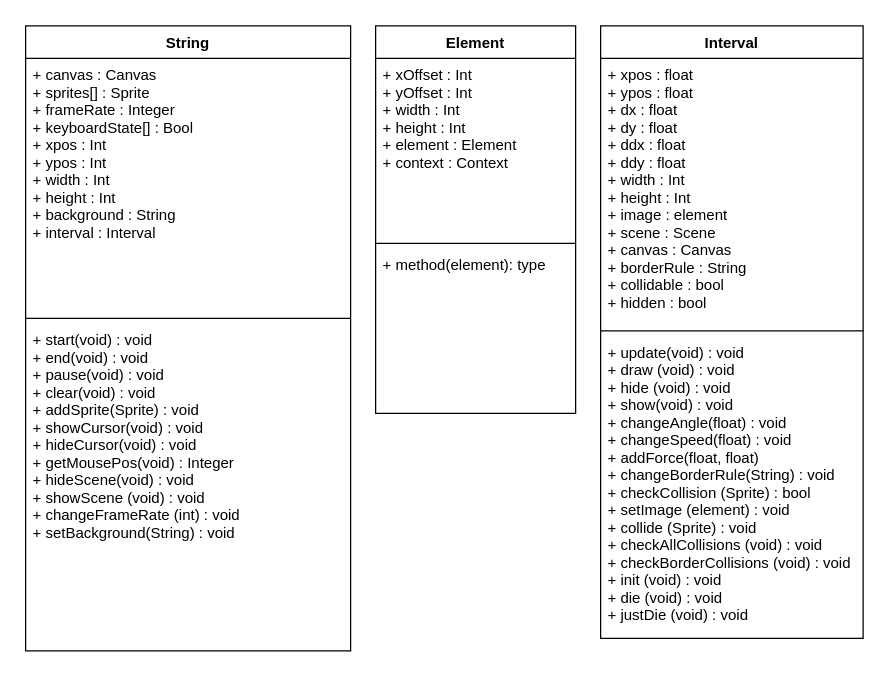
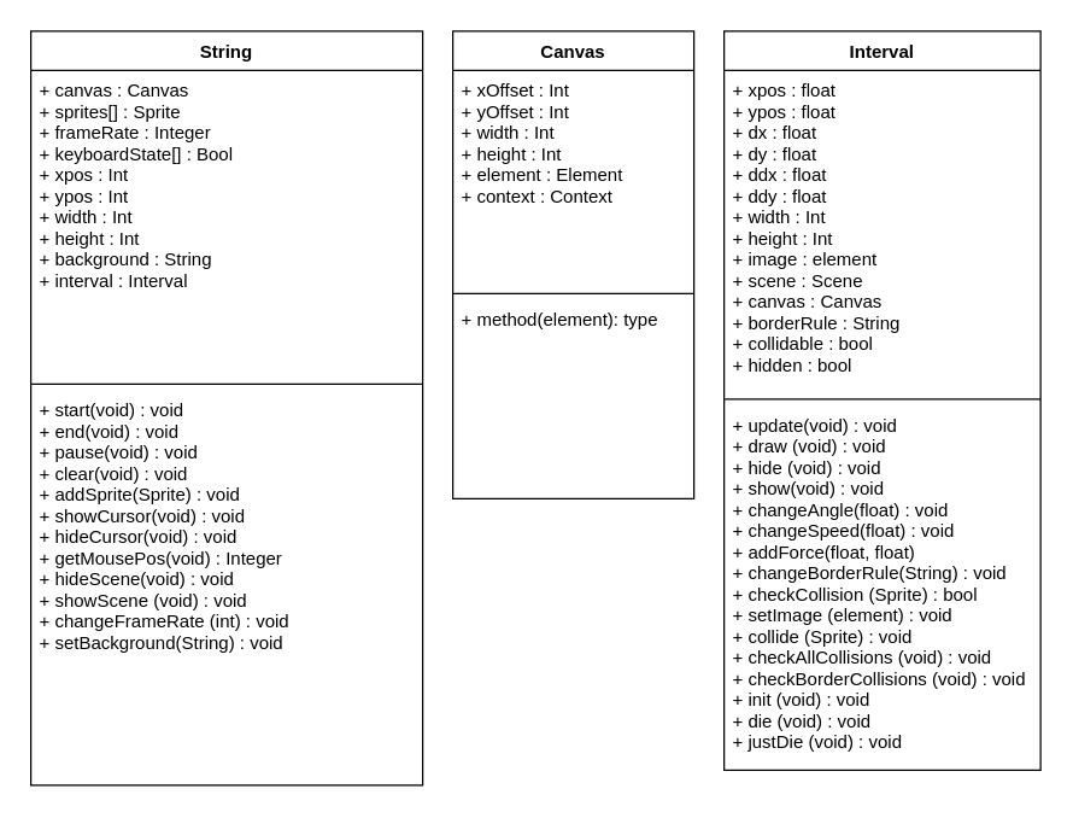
  <mxCell id="0" />
  <mxCell id="1" parent="0" />
  <mxCell id="2" value="String" style="swimlane;fontStyle=1;align=center;verticalAlign=top;childLayout=stackLayout;horizontal=1;startSize=26;horizontalStack=0;resizeParent=1;resizeParentMax=0;resizeLast=0;collapsible=1;marginBottom=0;" parent="1" vertex="1"><mxGeometry x="20" y="20" width="260" height="500" as="geometry"><mxRectangle x="20" y="30" width="70" height="26" as="alternateBounds" /></mxGeometry></mxCell>
  <mxCell id="3" value="+ canvas : Canvas&#10;+ sprites[] : Sprite&#10;+ frameRate : Integer&#10;+ keyboardState[] : Bool&#10;+ xpos : Int&#10;+ ypos : Int&#10;+ width : Int&#10;+ height : Int&#10;+ background : String&#10;+ interval : Interval&#10;" style="text;strokeColor=none;fillColor=none;align=left;verticalAlign=top;spacingLeft=4;spacingRight=4;overflow=hidden;rotatable=0;points=[[0,0.5],[1,0.5]];portConstraint=eastwest;" parent="2" vertex="1"><mxGeometry y="26" width="260" height="204" as="geometry" /></mxCell>
  <mxCell id="4" value="" style="line;strokeWidth=1;fillColor=none;align=left;verticalAlign=middle;spacingTop=-1;spacingLeft=3;spacingRight=3;rotatable=0;labelPosition=right;points=[];portConstraint=eastwest;" parent="2" vertex="1"><mxGeometry y="230" width="260" height="8" as="geometry" /></mxCell>
  <mxCell id="5" value="+ start(void) : void&#10;+ end(void) : void&#10;+ pause(void) : void&#10;+ clear(void) : void&#10;+ addSprite(Sprite) : void&#10;+ showCursor(void) : void&#10;+ hideCursor(void) : void&#10;+ getMousePos(void) : Integer&#10;+ hideScene(void) : void&#10;+ showScene (void) : void&#10;+ changeFrameRate (int) : void&#10;+ setBackground(String) : void&#10;" style="text;strokeColor=none;fillColor=none;align=left;verticalAlign=top;spacingLeft=4;spacingRight=4;overflow=hidden;rotatable=0;points=[[0,0.5],[1,0.5]];portConstraint=eastwest;" parent="2" vertex="1"><mxGeometry y="238" width="260" height="262" as="geometry" /></mxCell>
- <mxCell id="6" value="Element" style="swimlane;fontStyle=1;align=center;verticalAlign=top;childLayout=stackLayout;horizontal=1;startSize=26;horizontalStack=0;resizeParent=1;resizeParentMax=0;resizeLast=0;collapsible=1;marginBottom=0;" parent="1" vertex="1"><mxGeometry x="300" y="20" width="160" height="310" as="geometry"><mxRectangle x="300" y="30" width="70" height="26" as="alternateBounds" /></mxGeometry></mxCell>
+ <mxCell id="6" value="Canvas" style="swimlane;fontStyle=1;align=center;verticalAlign=top;childLayout=stackLayout;horizontal=1;startSize=26;horizontalStack=0;resizeParent=1;resizeParentMax=0;resizeLast=0;collapsible=1;marginBottom=0;" parent="1" vertex="1"><mxGeometry x="300" y="20" width="160" height="310" as="geometry"><mxRectangle x="300" y="30" width="70" height="26" as="alternateBounds" /></mxGeometry></mxCell>
  <mxCell id="7" value="+ xOffset : Int&#10;+ yOffset : Int&#10;+ width : Int&#10;+ height : Int&#10;+ element : Element&#10;+ context : Context&#10;&#10;" style="text;strokeColor=none;fillColor=none;align=left;verticalAlign=top;spacingLeft=4;spacingRight=4;overflow=hidden;rotatable=0;points=[[0,0.5],[1,0.5]];portConstraint=eastwest;" parent="6" vertex="1"><mxGeometry y="26" width="160" height="144" as="geometry" /></mxCell>
  <mxCell id="8" value="" style="line;strokeWidth=1;fillColor=none;align=left;verticalAlign=middle;spacingTop=-1;spacingLeft=3;spacingRight=3;rotatable=0;labelPosition=right;points=[];portConstraint=eastwest;" parent="6" vertex="1"><mxGeometry y="170" width="160" height="8" as="geometry" /></mxCell>
  <mxCell id="9" value="+ method(element): type" style="text;strokeColor=none;fillColor=none;align=left;verticalAlign=top;spacingLeft=4;spacingRight=4;overflow=hidden;rotatable=0;points=[[0,0.5],[1,0.5]];portConstraint=eastwest;" parent="6" vertex="1"><mxGeometry y="178" width="160" height="132" as="geometry" /></mxCell>
  <mxCell id="10" value="Interval" style="swimlane;fontStyle=1;align=center;verticalAlign=top;childLayout=stackLayout;horizontal=1;startSize=26;horizontalStack=0;resizeParent=1;resizeParentMax=0;resizeLast=0;collapsible=1;marginBottom=0;" parent="1" vertex="1"><mxGeometry x="480" y="20" width="210" height="490" as="geometry" /></mxCell>
  <mxCell id="11" value="+ xpos : float&#10;+ ypos : float&#10;+ dx : float&#10;+ dy : float&#10;+ ddx : float&#10;+ ddy : float&#10;+ width : Int&#10;+ height : Int&#10;+ image : element&#10;+ scene : Scene&#10;+ canvas : Canvas&#10;+ borderRule : String&#10;+ collidable : bool&#10;+ hidden : bool&#10;" style="text;strokeColor=none;fillColor=none;align=left;verticalAlign=top;spacingLeft=4;spacingRight=4;overflow=hidden;rotatable=0;points=[[0,0.5],[1,0.5]];portConstraint=eastwest;" parent="10" vertex="1"><mxGeometry y="26" width="210" height="214" as="geometry" /></mxCell>
  <mxCell id="12" value="" style="line;strokeWidth=1;fillColor=none;align=left;verticalAlign=middle;spacingTop=-1;spacingLeft=3;spacingRight=3;rotatable=0;labelPosition=right;points=[];portConstraint=eastwest;" parent="10" vertex="1"><mxGeometry y="240" width="210" height="8" as="geometry" /></mxCell>
  <mxCell id="13" value="+ update(void) : void&#10;+ draw (void) : void&#10;+ hide (void) : void&#10;+ show(void) : void&#10;+ changeAngle(float) : void&#10;+ changeSpeed(float) : void&#10;+ addForce(float, float)&#10;+ changeBorderRule(String) : void&#10;+ checkCollision (Sprite) : bool&#10;+ setImage (element) : void&#10;+ collide (Sprite) : void&#10;+ checkAllCollisions (void) : void&#10;+ checkBorderCollisions (void) : void&#10;+ init (void) : void&#10;+ die (void) : void&#10;+ justDie (void) : void&#10;&#10;" style="text;strokeColor=none;fillColor=none;align=left;verticalAlign=top;spacingLeft=4;spacingRight=4;overflow=hidden;rotatable=0;points=[[0,0.5],[1,0.5]];portConstraint=eastwest;" parent="10" vertex="1"><mxGeometry y="248" width="210" height="242" as="geometry" /></mxCell>
